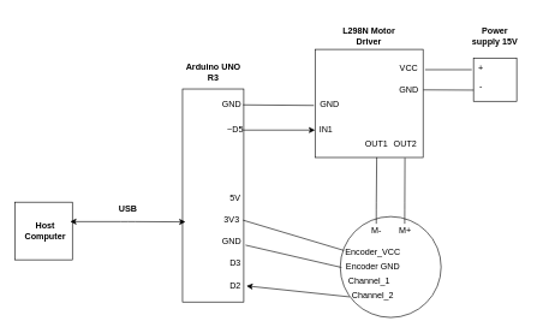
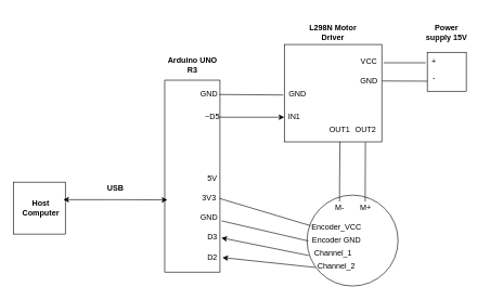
  <mxCell id="0" />
  <mxCell id="1" parent="0" />
  <mxCell id="2" value="" style="whiteSpace=wrap;html=1;aspect=fixed;" parent="1" vertex="1"><mxGeometry x="20" y="280" width="80" height="80" as="geometry" /></mxCell>
  <mxCell id="3" value="Host Computer" style="text;html=1;strokeColor=none;fillColor=none;align=center;verticalAlign=middle;whiteSpace=wrap;rounded=0;fontStyle=1" parent="1" vertex="1"><mxGeometry x="20" y="295" width="85" height="50" as="geometry" /></mxCell>
  <mxCell id="4" value="" style="rounded=0;whiteSpace=wrap;html=1;rotation=-90;align=center;" parent="1" vertex="1"><mxGeometry x="147.73" y="228.23" width="295.55" height="85" as="geometry" /></mxCell>
  <mxCell id="5" value="Arduino UNO R3&lt;br&gt;" style="text;html=1;strokeColor=none;fillColor=none;align=center;verticalAlign=middle;whiteSpace=wrap;rounded=0;fontStyle=1" parent="1" vertex="1"><mxGeometry x="250.5" y="70" width="90" height="60" as="geometry" /></mxCell>
  <mxCell id="6" value="" style="whiteSpace=wrap;html=1;aspect=fixed;" parent="1" vertex="1"><mxGeometry x="437" y="68" width="150" height="150" as="geometry" /></mxCell>
  <mxCell id="7" value="" style="ellipse;whiteSpace=wrap;html=1;aspect=fixed;" parent="1" vertex="1"><mxGeometry x="472" y="300" width="140" height="140" as="geometry" /></mxCell>
  <mxCell id="8" value="L298N Motor Driver&lt;br&gt;" style="text;html=1;strokeColor=none;fillColor=none;align=center;verticalAlign=middle;whiteSpace=wrap;rounded=0;fontStyle=1" parent="1" vertex="1"><mxGeometry x="467" y="20" width="90" height="60" as="geometry" /></mxCell>
  <mxCell id="9" value="" style="rounded=0;whiteSpace=wrap;html=1;" parent="1" vertex="1"><mxGeometry x="657" y="80" width="60" height="60" as="geometry" /></mxCell>
  <mxCell id="10" value="Power supply&amp;nbsp;&lt;b&gt;15V&lt;/b&gt;" style="text;html=1;strokeColor=none;fillColor=none;align=center;verticalAlign=middle;whiteSpace=wrap;rounded=0;fontStyle=1" parent="1" vertex="1"><mxGeometry x="642" y="20" width="90" height="60" as="geometry" /></mxCell>
  <mxCell id="11" value="+" style="text;html=1;align=center;verticalAlign=middle;resizable=0;points=[];autosize=1;" parent="1" vertex="1"><mxGeometry x="657" y="85" width="20" height="20" as="geometry" /></mxCell>
  <mxCell id="12" value="-" style="text;html=1;align=center;verticalAlign=middle;resizable=0;points=[];autosize=1;" parent="1" vertex="1"><mxGeometry x="657" y="110" width="20" height="20" as="geometry" /></mxCell>
  <mxCell id="13" value="" style="endArrow=none;html=1;exitX=1.07;exitY=0.56;exitDx=0;exitDy=0;exitPerimeter=0;entryX=-0.12;entryY=0.56;entryDx=0;entryDy=0;entryPerimeter=0;" parent="1" source="15" target="11" edge="1"><mxGeometry width="50" height="50" relative="1" as="geometry"><mxPoint x="597" y="94.5" as="sourcePoint" /><mxPoint x="647" y="94.5" as="targetPoint" /></mxGeometry></mxCell>
  <mxCell id="14" value="" style="endArrow=none;html=1;exitX=1.01;exitY=0.46;exitDx=0;exitDy=0;exitPerimeter=0;" parent="1" source="16" edge="1"><mxGeometry width="50" height="50" relative="1" as="geometry"><mxPoint x="607" y="124.5" as="sourcePoint" /><mxPoint x="657" y="124.5" as="targetPoint" /></mxGeometry></mxCell>
  <mxCell id="15" value="VCC" style="text;html=1;align=center;verticalAlign=middle;resizable=0;points=[];autosize=1;" parent="1" vertex="1"><mxGeometry x="547" y="85" width="40" height="20" as="geometry" /></mxCell>
  <mxCell id="16" value="GND" style="text;html=1;align=center;verticalAlign=middle;resizable=0;points=[];autosize=1;" parent="1" vertex="1"><mxGeometry x="547" y="115" width="40" height="20" as="geometry" /></mxCell>
  <mxCell id="17" value="" style="endArrow=none;html=1;entryX=0.832;entryY=1.004;entryDx=0;entryDy=0;entryPerimeter=0;" parent="1" target="6" edge="1"><mxGeometry width="50" height="50" relative="1" as="geometry"><mxPoint x="561.5" y="310" as="sourcePoint" /><mxPoint x="562" y="228" as="targetPoint" /><Array as="points"><mxPoint x="561.5" y="290" /></Array></mxGeometry></mxCell>
  <mxCell id="18" value="" style="endArrow=none;html=1;entryX=0.571;entryY=0.999;entryDx=0;entryDy=0;entryPerimeter=0;" parent="1" target="6" edge="1"><mxGeometry width="50" height="50" relative="1" as="geometry"><mxPoint x="522" y="310" as="sourcePoint" /><mxPoint x="522" y="228" as="targetPoint" /><Array as="points"><mxPoint x="522" y="290" /></Array></mxGeometry></mxCell>
  <mxCell id="19" value="M+" style="text;html=1;align=center;verticalAlign=middle;resizable=0;points=[];autosize=1;" parent="1" vertex="1"><mxGeometry x="547" y="310" width="30" height="20" as="geometry" /></mxCell>
  <mxCell id="20" value="M-&lt;br&gt;" style="text;html=1;align=center;verticalAlign=middle;resizable=0;points=[];autosize=1;" parent="1" vertex="1"><mxGeometry x="507" y="310" width="30" height="20" as="geometry" /></mxCell>
  <mxCell id="21" value="OUT1" style="text;html=1;align=center;verticalAlign=middle;resizable=0;points=[];autosize=1;" parent="1" vertex="1"><mxGeometry x="497" y="190" width="50" height="20" as="geometry" /></mxCell>
  <mxCell id="22" value="OUT2" style="text;html=1;align=center;verticalAlign=middle;resizable=0;points=[];autosize=1;" parent="1" vertex="1"><mxGeometry x="537" y="190" width="50" height="20" as="geometry" /></mxCell>
  <mxCell id="23" value="Encoder_VCC" style="text;html=1;align=center;verticalAlign=middle;resizable=0;points=[];autosize=1;" parent="1" vertex="1"><mxGeometry x="472" y="340" width="90" height="20" as="geometry" /></mxCell>
  <mxCell id="24" value="Encoder GND" style="text;html=1;align=center;verticalAlign=middle;resizable=0;points=[];autosize=1;" parent="1" vertex="1"><mxGeometry x="472" y="360" width="90" height="20" as="geometry" /></mxCell>
  <mxCell id="25" value="Channel_1" style="text;html=1;align=center;verticalAlign=middle;resizable=0;points=[];autosize=1;" parent="1" vertex="1"><mxGeometry x="477" y="380" width="70" height="20" as="geometry" /></mxCell>
  <mxCell id="26" value="Channel_2" style="text;html=1;align=center;verticalAlign=middle;resizable=0;points=[];autosize=1;" parent="1" vertex="1"><mxGeometry x="482" y="400" width="70" height="20" as="geometry" /></mxCell>
  <mxCell id="27" value="D2" style="text;html=1;align=center;verticalAlign=middle;resizable=0;points=[];autosize=1;" parent="1" vertex="1"><mxGeometry x="310.5" y="387" width="30" height="20" as="geometry" /></mxCell>
  <mxCell id="28" value="D3" style="text;html=1;align=center;verticalAlign=middle;resizable=0;points=[];autosize=1;" parent="1" vertex="1"><mxGeometry x="310.5" y="355" width="30" height="20" as="geometry" /></mxCell>
  <mxCell id="29" value="GND" style="text;html=1;align=center;verticalAlign=middle;resizable=0;points=[];autosize=1;" parent="1" vertex="1"><mxGeometry x="300.5" y="325" width="40" height="20" as="geometry" /></mxCell>
  <mxCell id="30" value="3V3" style="text;html=1;align=center;verticalAlign=middle;resizable=0;points=[];autosize=1;" parent="1" vertex="1"><mxGeometry x="300.5" y="295" width="40" height="20" as="geometry" /></mxCell>
  <mxCell id="31" value="5V" style="text;html=1;align=center;verticalAlign=middle;resizable=0;points=[];autosize=1;" parent="1" vertex="1"><mxGeometry x="310.5" y="265" width="30" height="20" as="geometry" /></mxCell>
  <mxCell id="32" value="~D5" style="text;html=1;align=center;verticalAlign=middle;resizable=0;points=[];autosize=1;" parent="1" vertex="1"><mxGeometry x="305.5" y="170" width="40" height="20" as="geometry" /></mxCell>
  <mxCell id="33" value="GND" style="text;html=1;align=center;verticalAlign=middle;resizable=0;points=[];autosize=1;" parent="1" vertex="1"><mxGeometry x="300.5" y="135" width="40" height="20" as="geometry" /></mxCell>
  <mxCell id="34" value="" style="endArrow=none;html=1;exitX=0.913;exitY=0.5;exitDx=0;exitDy=0;entryX=-0.04;entryY=0.54;entryDx=0;entryDy=0;exitPerimeter=0;entryPerimeter=0;" parent="1" source="33" target="35" edge="1"><mxGeometry width="50" height="50" relative="1" as="geometry"><mxPoint x="350.5" y="145" as="sourcePoint" /><mxPoint x="427" y="145" as="targetPoint" /></mxGeometry></mxCell>
  <mxCell id="35" value="GND" style="text;html=1;align=center;verticalAlign=middle;resizable=0;points=[];autosize=1;" parent="1" vertex="1"><mxGeometry x="437" y="135" width="40" height="20" as="geometry" /></mxCell>
  <mxCell id="36" value="IN1&lt;br&gt;" style="text;html=1;align=center;verticalAlign=middle;resizable=0;points=[];autosize=1;" parent="1" vertex="1"><mxGeometry x="437" y="170" width="30" height="20" as="geometry" /></mxCell>
  <mxCell id="37" value="" style="endArrow=classic;startArrow=classic;html=1;entryX=0.376;entryY=0.047;entryDx=0;entryDy=0;entryPerimeter=0;" parent="1" target="4" edge="1"><mxGeometry width="50" height="50" relative="1" as="geometry"><mxPoint x="97" y="307" as="sourcePoint" /><mxPoint x="197.73" y="290" as="targetPoint" /><Array as="points"><mxPoint x="177" y="307" /></Array></mxGeometry></mxCell>
  <mxCell id="38" value="&lt;b&gt;USB&lt;/b&gt;" style="text;html=1;align=center;verticalAlign=middle;resizable=0;points=[];autosize=1;" parent="1" vertex="1"><mxGeometry x="157" y="280" width="40" height="20" as="geometry" /></mxCell>
  <mxCell id="39" value="" style="endArrow=classic;html=1;" edge="1" parent="1"><mxGeometry width="50" height="50" relative="1" as="geometry"><mxPoint x="337" y="180" as="sourcePoint" /><mxPoint x="437" y="180" as="targetPoint" /><Array as="points" /></mxGeometry></mxCell>
  <mxCell id="40" value="" style="endArrow=classic;html=1;entryX=1.043;entryY=0.46;entryDx=0;entryDy=0;entryPerimeter=0;exitX=0.093;exitY=0.796;exitDx=0;exitDy=0;exitPerimeter=0;" edge="1" parent="1" source="7" target="27"><mxGeometry width="50" height="50" relative="1" as="geometry"><mxPoint x="467" y="410" as="sourcePoint" /><mxPoint x="387" y="330" as="targetPoint" /></mxGeometry></mxCell>
+ <mxCell id="41" value="" style="endArrow=classic;html=1;exitX=-0.034;exitY=0.65;exitDx=0;exitDy=0;exitPerimeter=0;entryX=0.99;entryY=0.54;entryDx=0;entryDy=0;entryPerimeter=0;" edge="1" parent="1" source="25" target="28"><mxGeometry width="50" height="50" relative="1" as="geometry"><mxPoint x="427" y="395" as="sourcePoint" /><mxPoint x="387" y="335" as="targetPoint" /></mxGeometry></mxCell>
  <mxCell id="42" value="" style="endArrow=none;html=1;" edge="1" parent="1"><mxGeometry width="50" height="50" relative="1" as="geometry"><mxPoint x="337" y="305" as="sourcePoint" /><mxPoint x="477" y="347" as="targetPoint" /><Array as="points" /></mxGeometry></mxCell>
  <mxCell id="43" value="" style="endArrow=none;html=1;entryX=0.02;entryY=0.53;entryDx=0;entryDy=0;entryPerimeter=0;" edge="1" parent="1" source="29" target="24"><mxGeometry width="50" height="50" relative="1" as="geometry"><mxPoint x="337" y="339" as="sourcePoint" /><mxPoint x="447" y="365" as="targetPoint" /></mxGeometry></mxCell>
